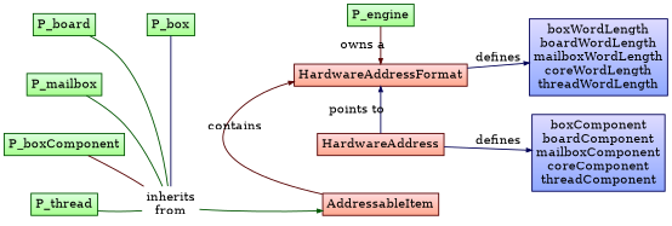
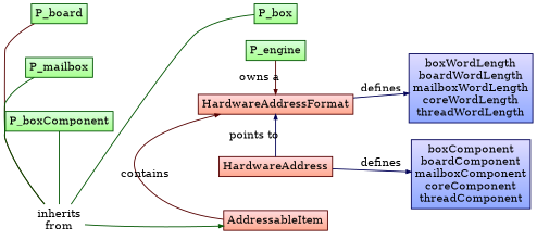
  digraph {
    fontname="DejaVu Serif"
    fontsize=12
    rankdir=LR
    ranksep=0
    node [color="#005500" fillcolor="#dbffde:#a8ff8f" fontname="DejaVu Serif" fontsize=12 gradientangle=270 margin=0.05 penwidth=1 shape=rect style=filled]
    edge [arrowsize=0.5 color="#000055" fontname="DejaVu Serif" fontsize=12 penwidth=1]
    n1 [height=0 label=P_board width=0]
    n2 [height=0 label=P_mailbox width=0]
    n3 [height=0 label=P_boxComponent width=0]
-   n4 [height=0 label=P_thread width=0]
    n5 [height=0 label=P_engine width=0]
    HardwareAddressFormat [color="#550000" fillcolor="#ffdbde:#ffa88f" height=0 width=0]
    AddressableItem [color="#550000" fillcolor="#ffdbde:#ffa88f" height=0 width=0]
    HardwareAddress [color="#550000" fillcolor="#ffdbde:#ffa88f" height=0 width=0]
    n9 [height=0 label=P_box width=0]
    n10 [color="#FFFFFF" fillcolor="#dedbff:#8fa8ff" height=0 label="inherits\nfrom" style=solid width=0]
    n11 [color="#000055" fillcolor="#dedbff:#8fa8ff" height=0 label="boxWordLength\nboardWordLength\nmailboxWordLength\ncoreWordLength\nthreadWordLength" width=0]
    n12 [color="#000055" fillcolor="#dedbff:#8fa8ff" height=0 label="boxComponent\nboardComponent\nmailboxComponent\ncoreComponent\nthreadComponent" width=0]
    subgraph sub_1 {
      rank=same
      rankdir=UD
      n1
      n2
      n3
-     n4
    }
    subgraph sub_2 {
      rank=same
      rankdir=UD
      n5
      HardwareAddressFormat
      AddressableItem
      HardwareAddress
    }
    n1 -> n2 [style=invis]
    n1 -> n9 [style=invis]
-   n1 -> n10 [arrowhead=none color="#005500" constraint=false]
+   n1 -> n10 [arrowhead=none color="#550000" constraint=false]
    n2 -> n3 [style=invis]
    n2 -> n10 [arrowhead=none color="#005500" constraint=false]
-   n3 -> n4 [style=invis]
-   n3 -> n10 [arrowhead=none color="#550000" constraint=false]
-   n4 -> n10 [arrowhead=none color="#005500" constraint=false]
-   n4 -> n10 [style=invis]
+   n3 -> n10 [arrowhead=none color="#005500" constraint=false]
    n5 -> HardwareAddressFormat [style=invis]
    n5 -> HardwareAddressFormat [color="#550000" constraint=false label="owns a    "]
    HardwareAddressFormat -> HardwareAddress [style=invis]
    HardwareAddressFormat -> n11 [label=defines]
    AddressableItem -> HardwareAddressFormat [color="#550000" constraint=false label="contains      "]
    HardwareAddress -> HardwareAddressFormat [constraint=false label="points to       "]
    HardwareAddress -> AddressableItem [style=invis]
    HardwareAddress -> n12 [label=defines]
-   n9 -> n10 [arrowhead=none constraint=false]
+   n9 -> n10 [arrowhead=none color="#005500" constraint=false]
    n10 -> AddressableItem [color="#005500" constraint=false]
    n10 -> AddressableItem [style=invis]
  }
